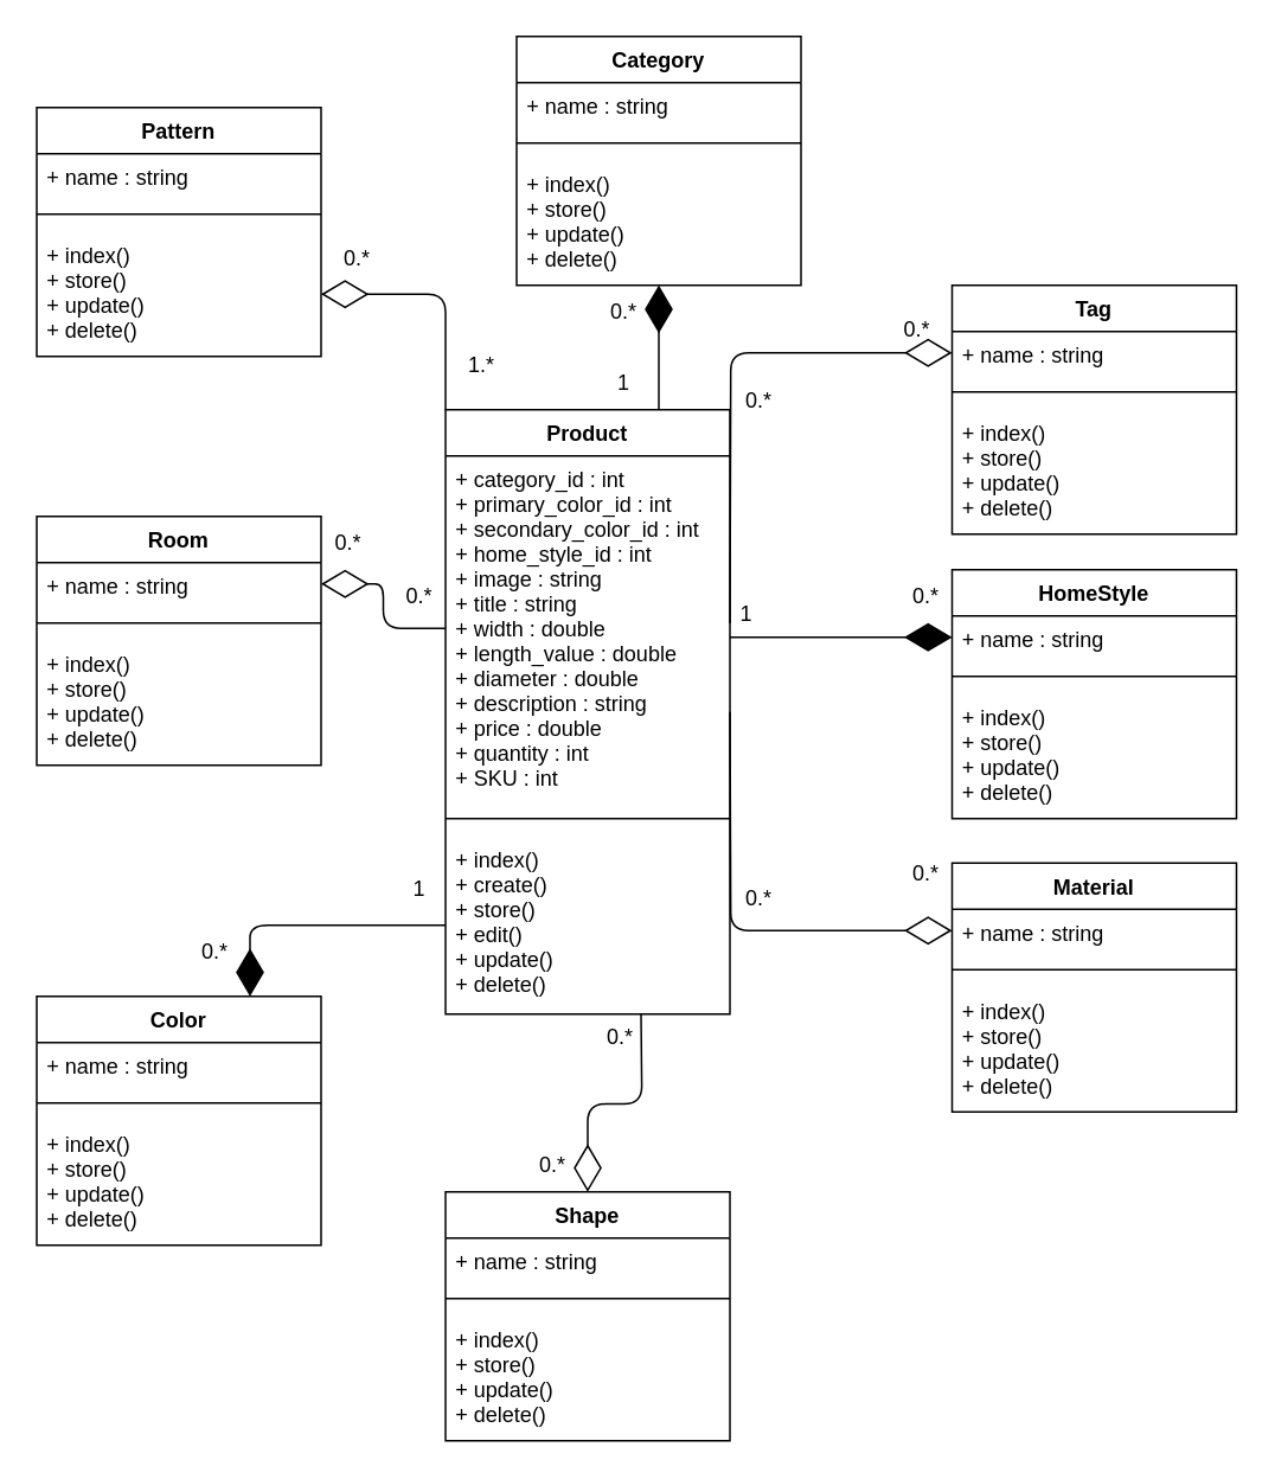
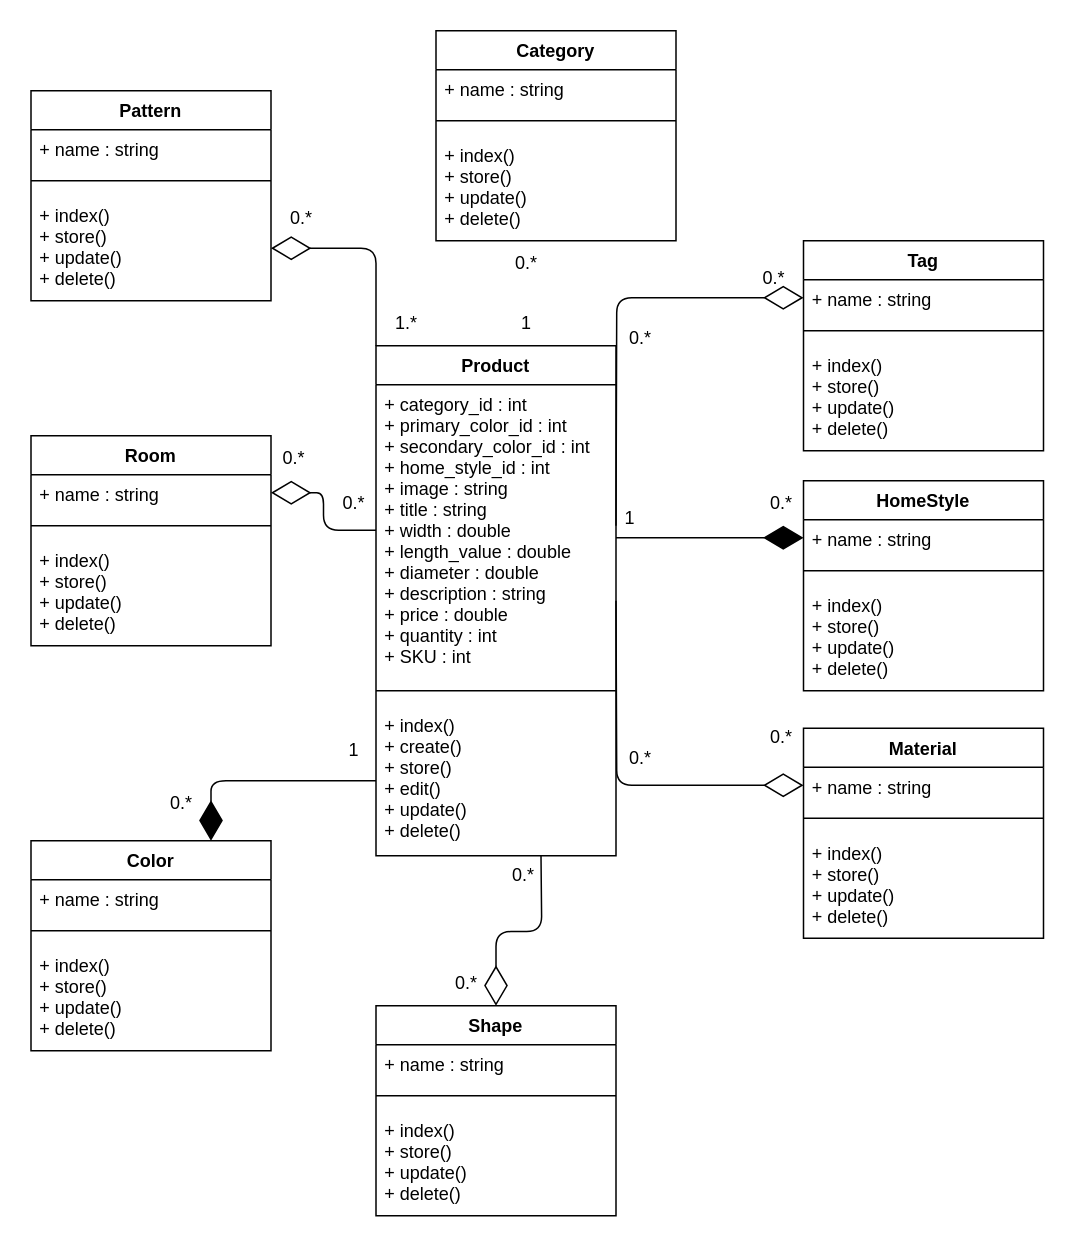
  <mxCell id="0" />
  <mxCell id="1" parent="0" />
  <mxCell id="2" value="Category" style="swimlane;fontStyle=1;align=center;verticalAlign=top;childLayout=stackLayout;horizontal=1;startSize=26;horizontalStack=0;resizeParent=1;resizeParentMax=0;resizeLast=0;collapsible=1;marginBottom=0;" parent="1" vertex="1"><mxGeometry x="290" y="20" width="160" height="140" as="geometry" /></mxCell>
  <mxCell id="3" value="+ name : string" style="text;strokeColor=none;fillColor=none;align=left;verticalAlign=top;spacingLeft=4;spacingRight=4;overflow=hidden;rotatable=0;points=[[0,0.5],[1,0.5]];portConstraint=eastwest;" parent="2" vertex="1"><mxGeometry y="26" width="160" height="24" as="geometry" /></mxCell>
  <mxCell id="4" value="" style="line;strokeWidth=1;fillColor=none;align=left;verticalAlign=middle;spacingTop=-1;spacingLeft=3;spacingRight=3;rotatable=0;labelPosition=right;points=[];portConstraint=eastwest;strokeColor=inherit;" parent="2" vertex="1"><mxGeometry y="50" width="160" height="20" as="geometry" /></mxCell>
  <mxCell id="5" value="+ index()&#10;+ store()&#10;+ update()&#10;+ delete()" style="text;strokeColor=none;fillColor=none;align=left;verticalAlign=top;spacingLeft=4;spacingRight=4;overflow=hidden;rotatable=0;points=[[0,0.5],[1,0.5]];portConstraint=eastwest;" parent="2" vertex="1"><mxGeometry y="70" width="160" height="70" as="geometry" /></mxCell>
  <mxCell id="6" value="Product" style="swimlane;fontStyle=1;align=center;verticalAlign=top;childLayout=stackLayout;horizontal=1;startSize=26;horizontalStack=0;resizeParent=1;resizeParentMax=0;resizeLast=0;collapsible=1;marginBottom=0;" parent="1" vertex="1"><mxGeometry x="250" y="230" width="160" height="340" as="geometry" /></mxCell>
  <mxCell id="7" value="+ category_id : int&#10;+ primary_color_id : int&#10;+ secondary_color_id : int&#10;+ home_style_id : int&#10;+ image : string&#10;+ title : string&#10;+ width : double&#10;+ length_value : double&#10;+ diameter : double&#10;+ description : string&#10;+ price : double&#10;+ quantity : int&#10;+ SKU : int" style="text;strokeColor=none;fillColor=none;align=left;verticalAlign=top;spacingLeft=4;spacingRight=4;overflow=hidden;rotatable=0;points=[[0,0.5],[1,0.5]];portConstraint=eastwest;" parent="6" vertex="1"><mxGeometry y="26" width="160" height="194" as="geometry" /></mxCell>
  <mxCell id="8" value="" style="line;strokeWidth=1;fillColor=none;align=left;verticalAlign=middle;spacingTop=-1;spacingLeft=3;spacingRight=3;rotatable=0;labelPosition=right;points=[];portConstraint=eastwest;strokeColor=inherit;" parent="6" vertex="1"><mxGeometry y="220" width="160" height="20" as="geometry" /></mxCell>
  <mxCell id="9" value="+ index()&#10;+ create()&#10;+ store()&#10;+ edit()&#10;+ update()&#10;+ delete()" style="text;strokeColor=none;fillColor=none;align=left;verticalAlign=top;spacingLeft=4;spacingRight=4;overflow=hidden;rotatable=0;points=[[0,0.5],[1,0.5]];portConstraint=eastwest;" parent="6" vertex="1"><mxGeometry y="240" width="160" height="100" as="geometry" /></mxCell>
  <mxCell id="10" value="0.*" style="text;html=1;align=center;verticalAlign=middle;resizable=0;points=[];autosize=1;strokeColor=none;fillColor=none;" parent="1" vertex="1"><mxGeometry x="215" y="320" width="40" height="30" as="geometry" /></mxCell>
  <mxCell id="11" value="0.*" style="text;html=1;align=center;verticalAlign=middle;resizable=0;points=[];autosize=1;strokeColor=none;fillColor=none;" parent="1" vertex="1"><mxGeometry x="330" y="160" width="40" height="30" as="geometry" /></mxCell>
  <mxCell id="12" value="Tag" style="swimlane;fontStyle=1;align=center;verticalAlign=top;childLayout=stackLayout;horizontal=1;startSize=26;horizontalStack=0;resizeParent=1;resizeParentMax=0;resizeLast=0;collapsible=1;marginBottom=0;" parent="1" vertex="1"><mxGeometry x="535" y="160" width="160" height="140" as="geometry" /></mxCell>
  <mxCell id="13" value="+ name : string" style="text;strokeColor=none;fillColor=none;align=left;verticalAlign=top;spacingLeft=4;spacingRight=4;overflow=hidden;rotatable=0;points=[[0,0.5],[1,0.5]];portConstraint=eastwest;" parent="12" vertex="1"><mxGeometry y="26" width="160" height="24" as="geometry" /></mxCell>
  <mxCell id="14" value="" style="line;strokeWidth=1;fillColor=none;align=left;verticalAlign=middle;spacingTop=-1;spacingLeft=3;spacingRight=3;rotatable=0;labelPosition=right;points=[];portConstraint=eastwest;strokeColor=inherit;" parent="12" vertex="1"><mxGeometry y="50" width="160" height="20" as="geometry" /></mxCell>
  <mxCell id="15" value="+ index()&#10;+ store()&#10;+ update()&#10;+ delete()" style="text;strokeColor=none;fillColor=none;align=left;verticalAlign=top;spacingLeft=4;spacingRight=4;overflow=hidden;rotatable=0;points=[[0,0.5],[1,0.5]];portConstraint=eastwest;" parent="12" vertex="1"><mxGeometry y="70" width="160" height="70" as="geometry" /></mxCell>
- <mxCell id="16" value="" style="endArrow=diamondThin;endFill=1;endSize=24;html=1;exitX=0.75;exitY=0;exitDx=0;exitDy=0;entryX=0.5;entryY=1;entryDx=0;entryDy=0;" parent="1" source="6" target="2" edge="1"><mxGeometry width="160" relative="1" as="geometry"><mxPoint x="640" y="410" as="sourcePoint" /><mxPoint x="800" y="410" as="targetPoint" /></mxGeometry></mxCell>
  <mxCell id="17" value="" style="endArrow=diamondThin;endFill=0;endSize=24;html=1;entryX=0;entryY=0.5;entryDx=0;entryDy=0;edgeStyle=orthogonalEdgeStyle;" parent="1" target="13" edge="1"><mxGeometry width="160" relative="1" as="geometry"><mxPoint x="410" y="350" as="sourcePoint" /><mxPoint x="800" y="410" as="targetPoint" /></mxGeometry></mxCell>
  <mxCell id="18" value="1" style="text;html=1;align=center;verticalAlign=middle;resizable=0;points=[];autosize=1;strokeColor=none;fillColor=none;" parent="1" vertex="1"><mxGeometry x="335" y="200" width="30" height="30" as="geometry" /></mxCell>
  <mxCell id="19" value="0.*" style="text;html=1;align=center;verticalAlign=middle;resizable=0;points=[];autosize=1;strokeColor=none;fillColor=none;" parent="1" vertex="1"><mxGeometry x="495" y="170" width="40" height="30" as="geometry" /></mxCell>
  <mxCell id="20" value="HomeStyle" style="swimlane;fontStyle=1;align=center;verticalAlign=top;childLayout=stackLayout;horizontal=1;startSize=26;horizontalStack=0;resizeParent=1;resizeParentMax=0;resizeLast=0;collapsible=1;marginBottom=0;" parent="1" vertex="1"><mxGeometry x="535" y="320" width="160" height="140" as="geometry" /></mxCell>
  <mxCell id="21" value="+ name : string" style="text;strokeColor=none;fillColor=none;align=left;verticalAlign=top;spacingLeft=4;spacingRight=4;overflow=hidden;rotatable=0;points=[[0,0.5],[1,0.5]];portConstraint=eastwest;" parent="20" vertex="1"><mxGeometry y="26" width="160" height="24" as="geometry" /></mxCell>
  <mxCell id="22" value="" style="line;strokeWidth=1;fillColor=none;align=left;verticalAlign=middle;spacingTop=-1;spacingLeft=3;spacingRight=3;rotatable=0;labelPosition=right;points=[];portConstraint=eastwest;strokeColor=inherit;" parent="20" vertex="1"><mxGeometry y="50" width="160" height="20" as="geometry" /></mxCell>
  <mxCell id="23" value="+ index()&#10;+ store()&#10;+ update()&#10;+ delete()" style="text;strokeColor=none;fillColor=none;align=left;verticalAlign=top;spacingLeft=4;spacingRight=4;overflow=hidden;rotatable=0;points=[[0,0.5],[1,0.5]];portConstraint=eastwest;" parent="20" vertex="1"><mxGeometry y="70" width="160" height="70" as="geometry" /></mxCell>
  <mxCell id="24" value="1" style="text;html=1;align=center;verticalAlign=middle;resizable=0;points=[];autosize=1;strokeColor=none;fillColor=none;" parent="1" vertex="1"><mxGeometry x="404" y="330" width="30" height="30" as="geometry" /></mxCell>
  <mxCell id="25" value="0.*" style="text;html=1;align=center;verticalAlign=middle;resizable=0;points=[];autosize=1;strokeColor=none;fillColor=none;" parent="1" vertex="1"><mxGeometry x="500" y="320" width="40" height="30" as="geometry" /></mxCell>
  <mxCell id="26" value="" style="endArrow=diamondThin;endFill=1;endSize=24;html=1;entryX=0;entryY=0.5;entryDx=0;entryDy=0;" parent="1" target="21" edge="1"><mxGeometry width="160" relative="1" as="geometry"><mxPoint x="410" y="358" as="sourcePoint" /><mxPoint x="640" y="178" as="targetPoint" /></mxGeometry></mxCell>
  <mxCell id="27" value="Material" style="swimlane;fontStyle=1;align=center;verticalAlign=top;childLayout=stackLayout;horizontal=1;startSize=26;horizontalStack=0;resizeParent=1;resizeParentMax=0;resizeLast=0;collapsible=1;marginBottom=0;" parent="1" vertex="1"><mxGeometry x="535" y="485" width="160" height="140" as="geometry" /></mxCell>
  <mxCell id="28" value="+ name : string" style="text;strokeColor=none;fillColor=none;align=left;verticalAlign=top;spacingLeft=4;spacingRight=4;overflow=hidden;rotatable=0;points=[[0,0.5],[1,0.5]];portConstraint=eastwest;" parent="27" vertex="1"><mxGeometry y="26" width="160" height="24" as="geometry" /></mxCell>
  <mxCell id="29" value="" style="line;strokeWidth=1;fillColor=none;align=left;verticalAlign=middle;spacingTop=-1;spacingLeft=3;spacingRight=3;rotatable=0;labelPosition=right;points=[];portConstraint=eastwest;strokeColor=inherit;" parent="27" vertex="1"><mxGeometry y="50" width="160" height="20" as="geometry" /></mxCell>
  <mxCell id="30" value="+ index()&#10;+ store()&#10;+ update()&#10;+ delete()" style="text;strokeColor=none;fillColor=none;align=left;verticalAlign=top;spacingLeft=4;spacingRight=4;overflow=hidden;rotatable=0;points=[[0,0.5],[1,0.5]];portConstraint=eastwest;" parent="27" vertex="1"><mxGeometry y="70" width="160" height="70" as="geometry" /></mxCell>
  <mxCell id="31" value="" style="endArrow=diamondThin;endFill=0;endSize=24;html=1;entryX=0;entryY=0.5;entryDx=0;entryDy=0;edgeStyle=orthogonalEdgeStyle;" parent="1" target="28" edge="1"><mxGeometry width="160" relative="1" as="geometry"><mxPoint x="410" y="400" as="sourcePoint" /><mxPoint x="640" y="348" as="targetPoint" /></mxGeometry></mxCell>
  <mxCell id="32" value="1" style="text;html=1;align=center;verticalAlign=middle;resizable=0;points=[];autosize=1;strokeColor=none;fillColor=none;" parent="1" vertex="1"><mxGeometry x="220" y="485" width="30" height="30" as="geometry" /></mxCell>
  <mxCell id="33" value="0.*" style="text;html=1;align=center;verticalAlign=middle;resizable=0;points=[];autosize=1;strokeColor=none;fillColor=none;" parent="1" vertex="1"><mxGeometry x="500" y="476" width="40" height="30" as="geometry" /></mxCell>
  <mxCell id="34" value="Pattern" style="swimlane;fontStyle=1;align=center;verticalAlign=top;childLayout=stackLayout;horizontal=1;startSize=26;horizontalStack=0;resizeParent=1;resizeParentMax=0;resizeLast=0;collapsible=1;marginBottom=0;" parent="1" vertex="1"><mxGeometry x="20" y="60" width="160" height="140" as="geometry" /></mxCell>
  <mxCell id="35" value="+ name : string" style="text;strokeColor=none;fillColor=none;align=left;verticalAlign=top;spacingLeft=4;spacingRight=4;overflow=hidden;rotatable=0;points=[[0,0.5],[1,0.5]];portConstraint=eastwest;" parent="34" vertex="1"><mxGeometry y="26" width="160" height="24" as="geometry" /></mxCell>
  <mxCell id="36" value="" style="line;strokeWidth=1;fillColor=none;align=left;verticalAlign=middle;spacingTop=-1;spacingLeft=3;spacingRight=3;rotatable=0;labelPosition=right;points=[];portConstraint=eastwest;strokeColor=inherit;" parent="34" vertex="1"><mxGeometry y="50" width="160" height="20" as="geometry" /></mxCell>
  <mxCell id="37" value="+ index()&#10;+ store()&#10;+ update()&#10;+ delete()" style="text;strokeColor=none;fillColor=none;align=left;verticalAlign=top;spacingLeft=4;spacingRight=4;overflow=hidden;rotatable=0;points=[[0,0.5],[1,0.5]];portConstraint=eastwest;" parent="34" vertex="1"><mxGeometry y="70" width="160" height="70" as="geometry" /></mxCell>
  <mxCell id="38" value="" style="endArrow=diamondThin;endFill=0;endSize=24;html=1;exitX=0;exitY=0;exitDx=0;exitDy=0;entryX=1;entryY=0.5;entryDx=0;entryDy=0;edgeStyle=orthogonalEdgeStyle;" parent="1" source="6" target="37" edge="1"><mxGeometry width="160" relative="1" as="geometry"><mxPoint x="390" y="476.844" as="sourcePoint" /><mxPoint x="607.76" y="733.15" as="targetPoint" /></mxGeometry></mxCell>
  <mxCell id="39" value="0.*" style="text;html=1;align=center;verticalAlign=middle;resizable=0;points=[];autosize=1;strokeColor=none;fillColor=none;" parent="1" vertex="1"><mxGeometry x="100" y="520" width="40" height="30" as="geometry" /></mxCell>
  <mxCell id="40" value="0.*" style="text;html=1;align=center;verticalAlign=middle;resizable=0;points=[];autosize=1;strokeColor=none;fillColor=none;" parent="1" vertex="1"><mxGeometry x="406" y="490" width="40" height="30" as="geometry" /></mxCell>
  <mxCell id="41" value="Room" style="swimlane;fontStyle=1;align=center;verticalAlign=top;childLayout=stackLayout;horizontal=1;startSize=26;horizontalStack=0;resizeParent=1;resizeParentMax=0;resizeLast=0;collapsible=1;marginBottom=0;" parent="1" vertex="1"><mxGeometry x="20" y="290" width="160" height="140" as="geometry" /></mxCell>
  <mxCell id="42" value="+ name : string" style="text;strokeColor=none;fillColor=none;align=left;verticalAlign=top;spacingLeft=4;spacingRight=4;overflow=hidden;rotatable=0;points=[[0,0.5],[1,0.5]];portConstraint=eastwest;" parent="41" vertex="1"><mxGeometry y="26" width="160" height="24" as="geometry" /></mxCell>
  <mxCell id="43" value="" style="line;strokeWidth=1;fillColor=none;align=left;verticalAlign=middle;spacingTop=-1;spacingLeft=3;spacingRight=3;rotatable=0;labelPosition=right;points=[];portConstraint=eastwest;strokeColor=inherit;" parent="41" vertex="1"><mxGeometry y="50" width="160" height="20" as="geometry" /></mxCell>
  <mxCell id="44" value="+ index()&#10;+ store()&#10;+ update()&#10;+ delete()" style="text;strokeColor=none;fillColor=none;align=left;verticalAlign=top;spacingLeft=4;spacingRight=4;overflow=hidden;rotatable=0;points=[[0,0.5],[1,0.5]];portConstraint=eastwest;" parent="41" vertex="1"><mxGeometry y="70" width="160" height="70" as="geometry" /></mxCell>
  <mxCell id="45" value="" style="endArrow=diamondThin;endFill=0;endSize=24;html=1;entryX=1;entryY=0.5;entryDx=0;entryDy=0;exitX=0;exitY=0.5;exitDx=0;exitDy=0;edgeStyle=orthogonalEdgeStyle;" parent="1" source="7" target="42" edge="1"><mxGeometry width="160" relative="1" as="geometry"><mxPoint x="400" y="570" as="sourcePoint" /><mxPoint x="600" y="903" as="targetPoint" /></mxGeometry></mxCell>
  <mxCell id="46" value="0.*" style="text;html=1;align=center;verticalAlign=middle;resizable=0;points=[];autosize=1;strokeColor=none;fillColor=none;" parent="1" vertex="1"><mxGeometry x="328" y="568" width="40" height="30" as="geometry" /></mxCell>
  <mxCell id="47" value="0.*" style="text;html=1;align=center;verticalAlign=middle;resizable=0;points=[];autosize=1;strokeColor=none;fillColor=none;" parent="1" vertex="1"><mxGeometry x="290" y="640" width="40" height="30" as="geometry" /></mxCell>
  <mxCell id="48" value="Shape" style="swimlane;fontStyle=1;align=center;verticalAlign=top;childLayout=stackLayout;horizontal=1;startSize=26;horizontalStack=0;resizeParent=1;resizeParentMax=0;resizeLast=0;collapsible=1;marginBottom=0;" parent="1" vertex="1"><mxGeometry x="250" y="670" width="160" height="140" as="geometry" /></mxCell>
  <mxCell id="49" value="+ name : string" style="text;strokeColor=none;fillColor=none;align=left;verticalAlign=top;spacingLeft=4;spacingRight=4;overflow=hidden;rotatable=0;points=[[0,0.5],[1,0.5]];portConstraint=eastwest;" parent="48" vertex="1"><mxGeometry y="26" width="160" height="24" as="geometry" /></mxCell>
  <mxCell id="50" value="" style="line;strokeWidth=1;fillColor=none;align=left;verticalAlign=middle;spacingTop=-1;spacingLeft=3;spacingRight=3;rotatable=0;labelPosition=right;points=[];portConstraint=eastwest;strokeColor=inherit;" parent="48" vertex="1"><mxGeometry y="50" width="160" height="20" as="geometry" /></mxCell>
  <mxCell id="51" value="+ index()&#10;+ store()&#10;+ update()&#10;+ delete()" style="text;strokeColor=none;fillColor=none;align=left;verticalAlign=top;spacingLeft=4;spacingRight=4;overflow=hidden;rotatable=0;points=[[0,0.5],[1,0.5]];portConstraint=eastwest;" parent="48" vertex="1"><mxGeometry y="70" width="160" height="70" as="geometry" /></mxCell>
  <mxCell id="52" value="" style="endArrow=diamondThin;endFill=0;endSize=24;html=1;entryX=0.5;entryY=0;entryDx=0;entryDy=0;edgeStyle=orthogonalEdgeStyle;" parent="1" target="48" edge="1"><mxGeometry width="160" relative="1" as="geometry"><mxPoint x="360" y="570" as="sourcePoint" /><mxPoint x="618" y="1160.3" as="targetPoint" /></mxGeometry></mxCell>
  <mxCell id="53" value="0.*" style="text;html=1;align=center;verticalAlign=middle;resizable=0;points=[];autosize=1;strokeColor=none;fillColor=none;" parent="1" vertex="1"><mxGeometry x="406" y="210" width="40" height="30" as="geometry" /></mxCell>
  <mxCell id="54" value="Color" style="swimlane;fontStyle=1;align=center;verticalAlign=top;childLayout=stackLayout;horizontal=1;startSize=26;horizontalStack=0;resizeParent=1;resizeParentMax=0;resizeLast=0;collapsible=1;marginBottom=0;" parent="1" vertex="1"><mxGeometry x="20" y="560" width="160" height="140" as="geometry" /></mxCell>
  <mxCell id="55" value="+ name : string" style="text;strokeColor=none;fillColor=none;align=left;verticalAlign=top;spacingLeft=4;spacingRight=4;overflow=hidden;rotatable=0;points=[[0,0.5],[1,0.5]];portConstraint=eastwest;" parent="54" vertex="1"><mxGeometry y="26" width="160" height="24" as="geometry" /></mxCell>
  <mxCell id="56" value="" style="line;strokeWidth=1;fillColor=none;align=left;verticalAlign=middle;spacingTop=-1;spacingLeft=3;spacingRight=3;rotatable=0;labelPosition=right;points=[];portConstraint=eastwest;strokeColor=inherit;" parent="54" vertex="1"><mxGeometry y="50" width="160" height="20" as="geometry" /></mxCell>
  <mxCell id="57" value="+ index()&#10;+ store()&#10;+ update()&#10;+ delete()" style="text;strokeColor=none;fillColor=none;align=left;verticalAlign=top;spacingLeft=4;spacingRight=4;overflow=hidden;rotatable=0;points=[[0,0.5],[1,0.5]];portConstraint=eastwest;" parent="54" vertex="1"><mxGeometry y="70" width="160" height="70" as="geometry" /></mxCell>
  <mxCell id="58" value="" style="endArrow=diamondThin;endFill=1;endSize=24;html=1;entryX=0.75;entryY=0;entryDx=0;entryDy=0;edgeStyle=orthogonalEdgeStyle;exitX=0;exitY=0.5;exitDx=0;exitDy=0;" parent="1" source="9" target="54" edge="1"><mxGeometry width="160" relative="1" as="geometry"><mxPoint x="310" y="570" as="sourcePoint" /><mxPoint x="50" y="640" as="targetPoint" /></mxGeometry></mxCell>
  <mxCell id="59" value="0.*" style="text;html=1;align=center;verticalAlign=middle;resizable=0;points=[];autosize=1;strokeColor=none;fillColor=none;" parent="1" vertex="1"><mxGeometry x="175" y="290" width="40" height="30" as="geometry" /></mxCell>
  <mxCell id="60" value="0.*" style="text;html=1;align=center;verticalAlign=middle;resizable=0;points=[];autosize=1;strokeColor=none;fillColor=none;" parent="1" vertex="1"><mxGeometry x="180" y="130" width="40" height="30" as="geometry" /></mxCell>
- <mxCell id="61" value="1.*" style="text;html=1;align=center;verticalAlign=middle;resizable=0;points=[];autosize=1;strokeColor=none;fillColor=none;" parent="1" vertex="1"><mxGeometry x="250" y="190" width="40" height="30" as="geometry" /></mxCell>
+ <mxCell id="61" value="1.*" style="text;html=1;align=center;verticalAlign=middle;resizable=0;points=[];autosize=1;strokeColor=none;fillColor=none;" parent="1" vertex="1"><mxGeometry x="250" y="200" width="40" height="30" as="geometry" /></mxCell>
